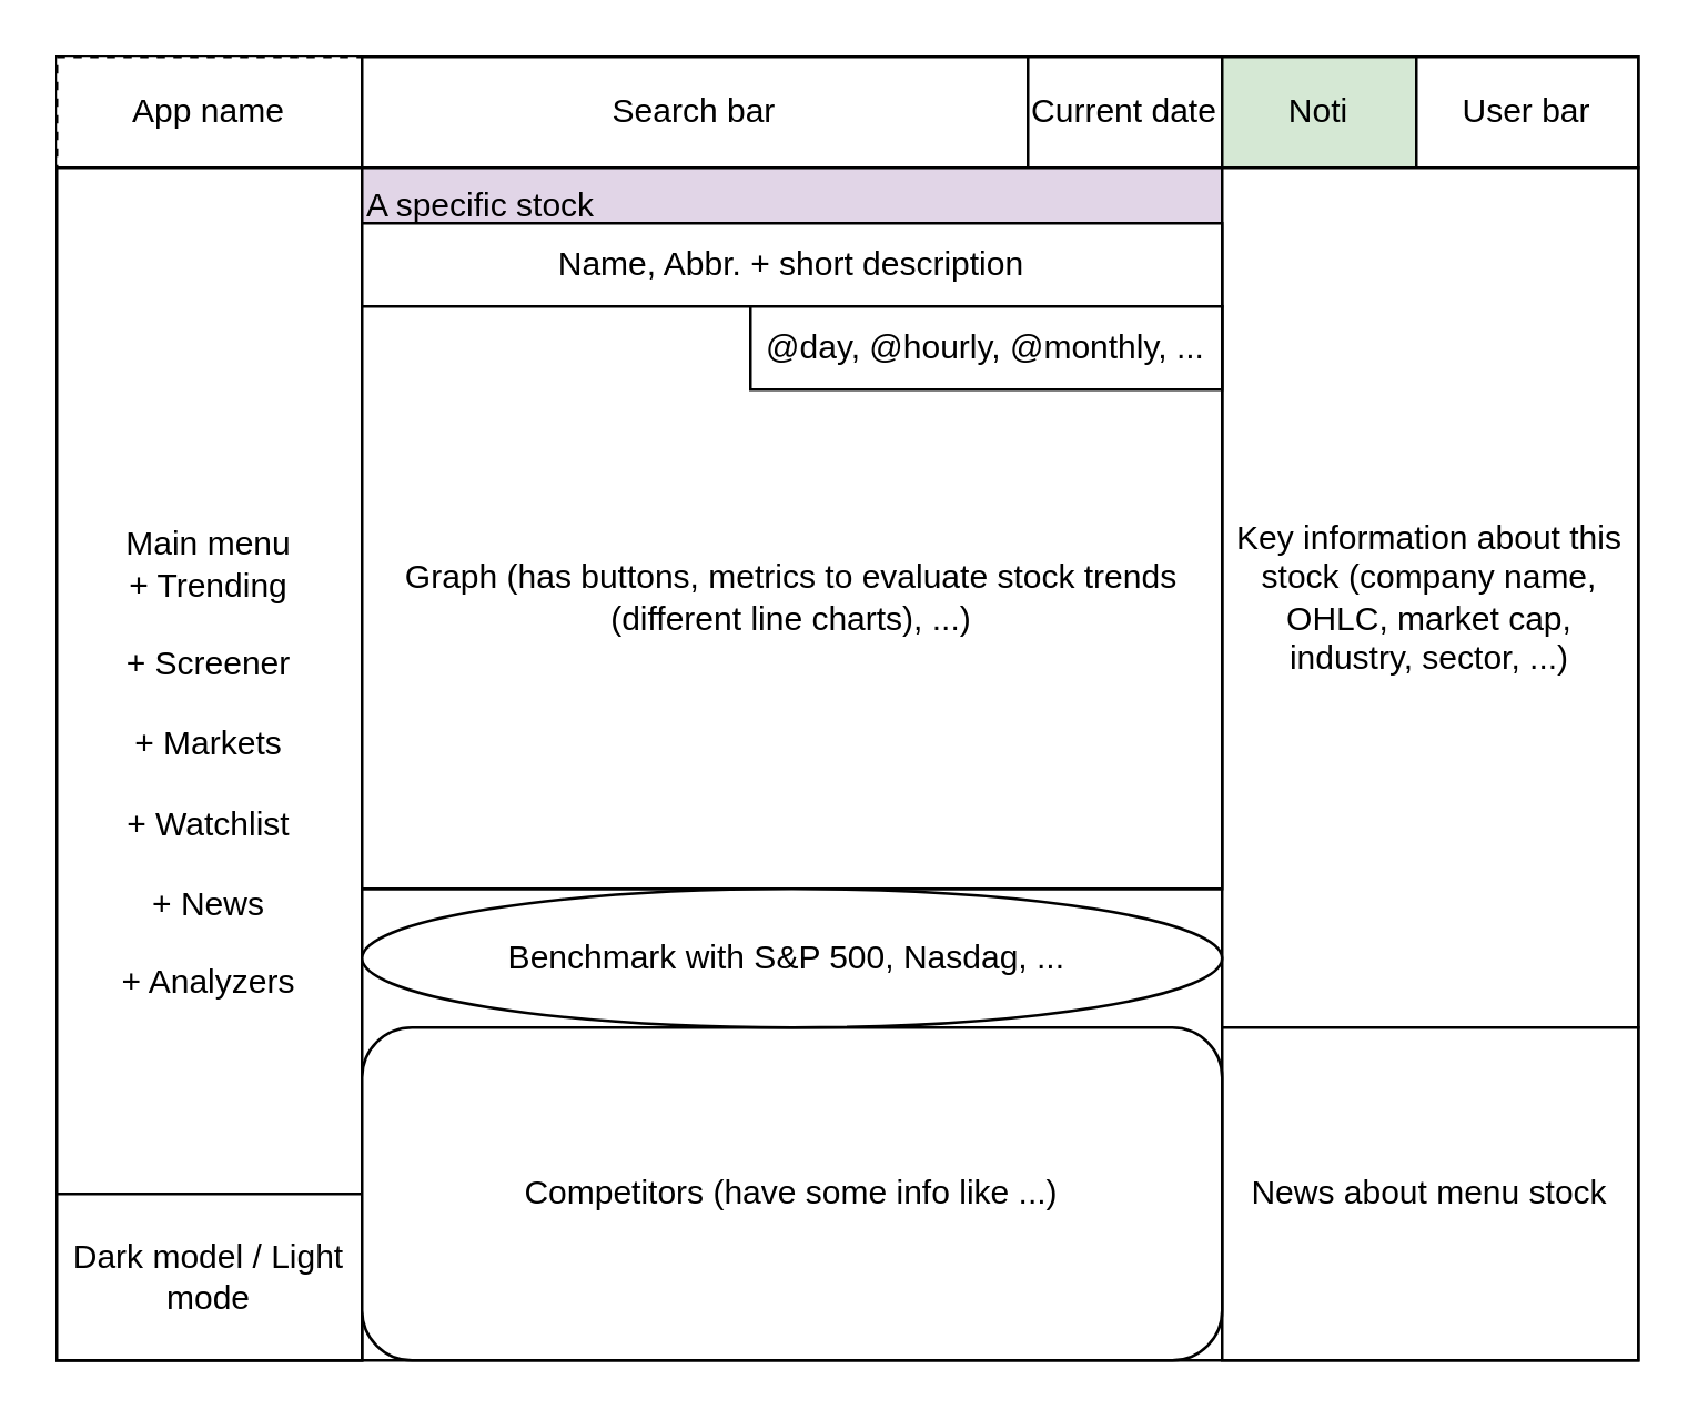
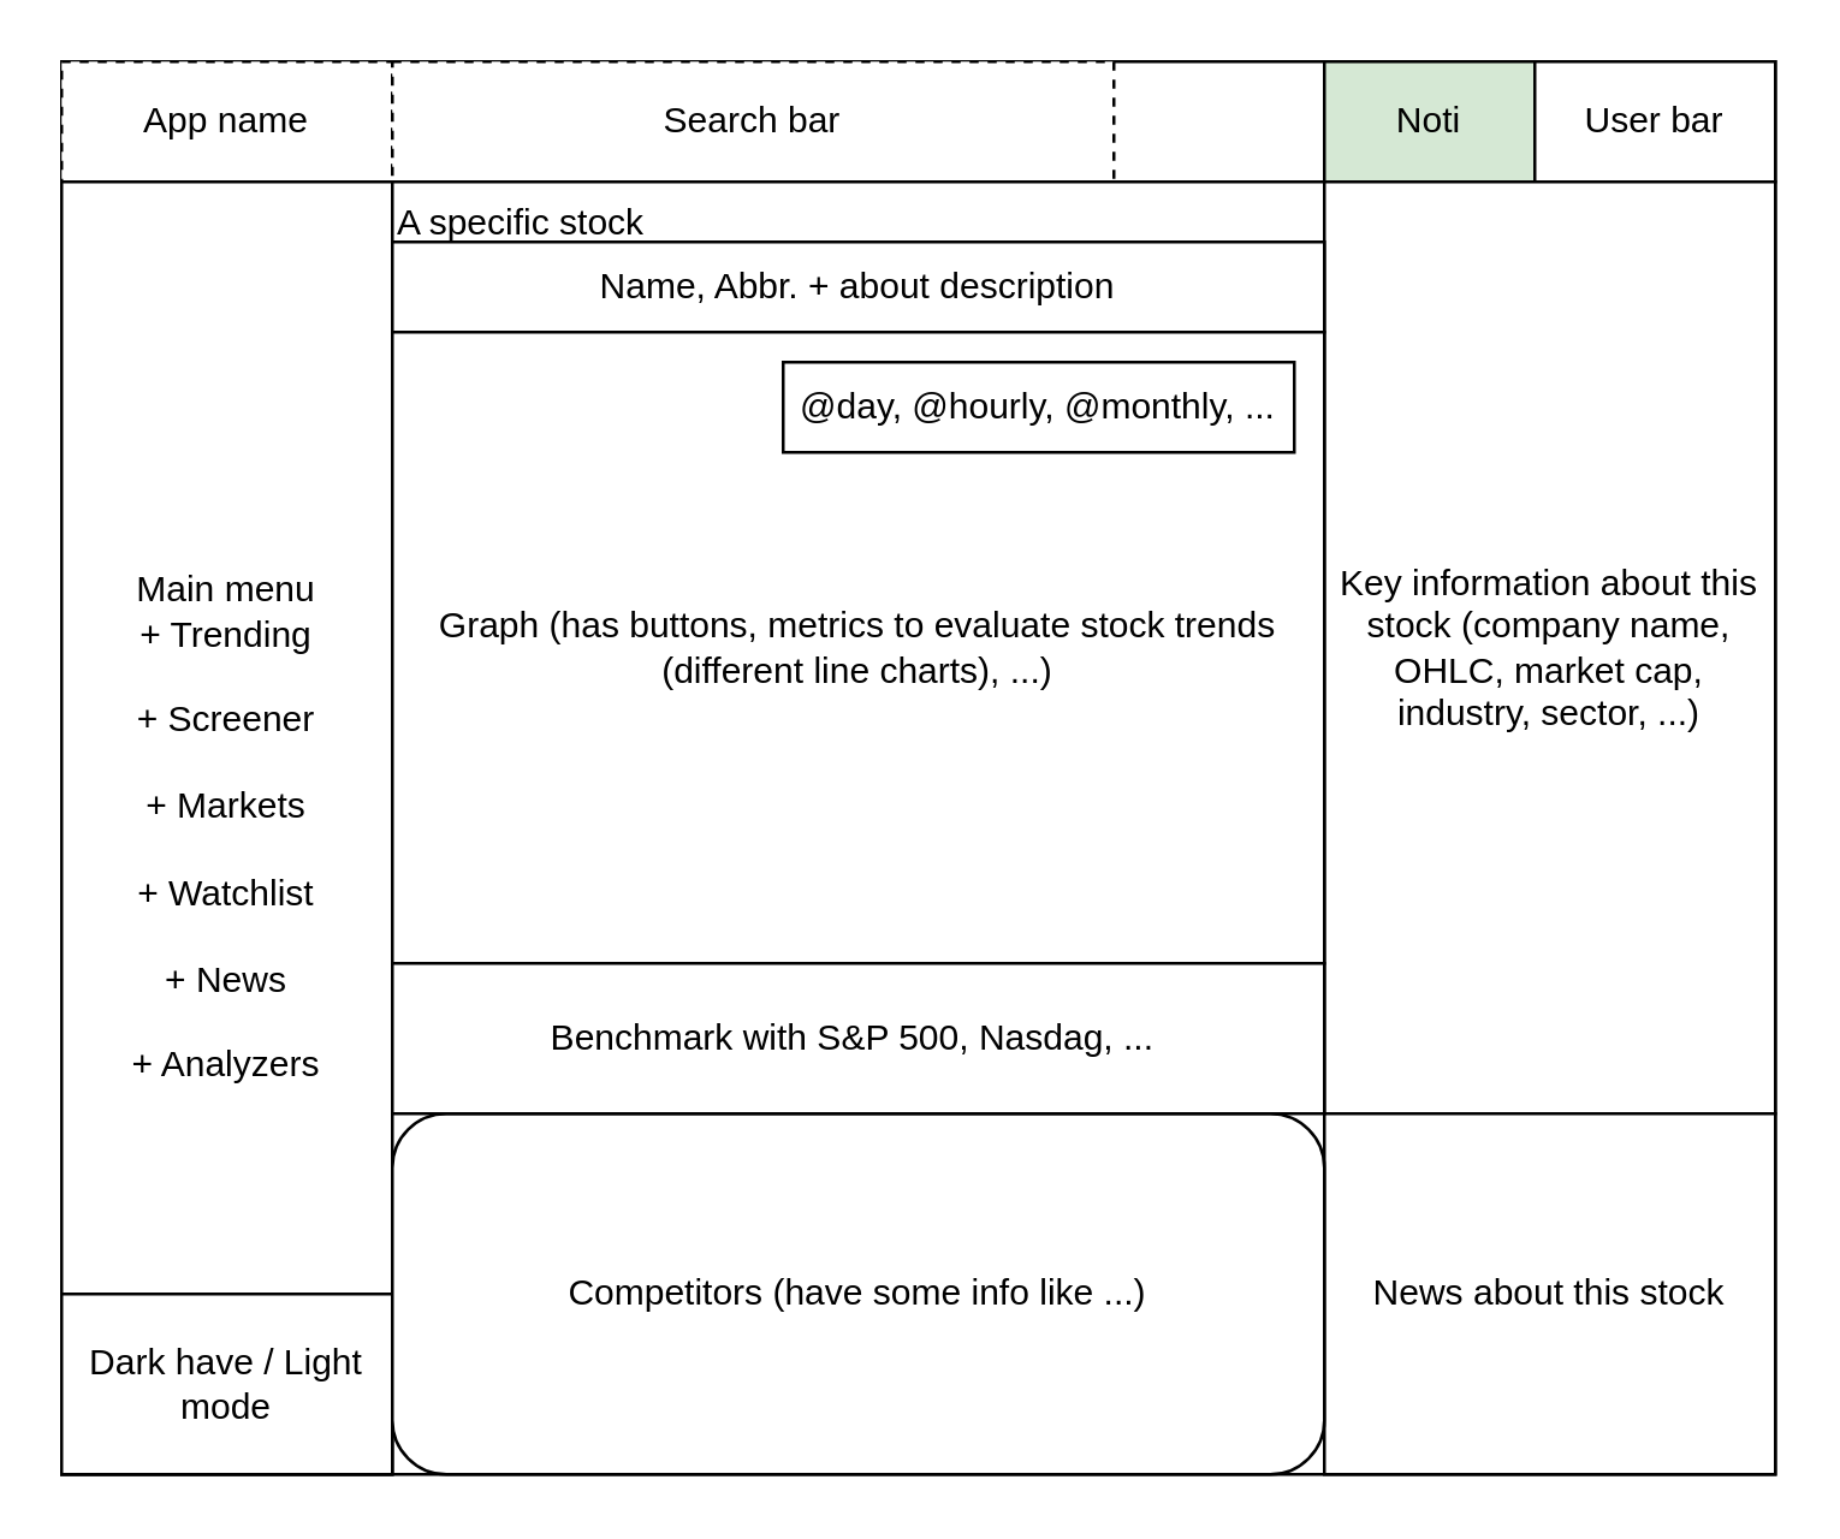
  <mxCell id="0" />
  <mxCell id="1" parent="0" />
  <mxCell id="2" value="" style="rounded=0;whiteSpace=wrap;html=1;" vertex="1" parent="1"><mxGeometry x="20" y="20" width="570" height="470" as="geometry" /></mxCell>
  <mxCell id="3" value="App name" style="rounded=0;whiteSpace=wrap;html=1;dashed=1;" vertex="1" parent="1"><mxGeometry x="20" y="20" width="110" height="40" as="geometry" /></mxCell>
  <mxCell id="4" value="Main menu&lt;br&gt;+ Trending&lt;br&gt;&lt;br&gt;+ Screener&lt;br&gt;&lt;br&gt;+ Markets&lt;br&gt;&lt;br&gt;+ Watchlist&lt;br&gt;&lt;br&gt;+ News&lt;br&gt;&lt;br&gt;+ Analyzers" style="rounded=0;whiteSpace=wrap;html=1;" vertex="1" parent="1"><mxGeometry x="20" y="60" width="110" height="430" as="geometry" /></mxCell>
- <mxCell id="5" value="Dark model / Light mode" style="rounded=0;whiteSpace=wrap;html=1;" vertex="1" parent="1"><mxGeometry x="20" y="430" width="110" height="60" as="geometry" /></mxCell>
- <mxCell id="6" value="Search bar" style="rounded=0;whiteSpace=wrap;html=1;" vertex="1" parent="1"><mxGeometry x="130" y="20" width="240" height="40" as="geometry" /></mxCell>
- <mxCell id="7" value="Current date" style="rounded=0;whiteSpace=wrap;html=1;" vertex="1" parent="1"><mxGeometry x="370" y="20" width="70" height="40" as="geometry" /></mxCell>
+ <mxCell id="5" value="Dark have / Light mode" style="rounded=0;whiteSpace=wrap;html=1;" vertex="1" parent="1"><mxGeometry x="20" y="430" width="110" height="60" as="geometry" /></mxCell>
+ <mxCell id="6" value="Search bar" style="rounded=0;whiteSpace=wrap;html=1;dashed=1;" vertex="1" parent="1"><mxGeometry x="130" y="20" width="240" height="40" as="geometry" /></mxCell>
  <mxCell id="8" value="Noti" style="rounded=0;whiteSpace=wrap;html=1;fillColor=#d5e8d4;" vertex="1" parent="1"><mxGeometry x="440" y="20" width="70" height="40" as="geometry" /></mxCell>
  <mxCell id="9" value="User bar" style="rounded=0;whiteSpace=wrap;html=1;" vertex="1" parent="1"><mxGeometry x="510" y="20" width="80" height="40" as="geometry" /></mxCell>
- <mxCell id="10" value="A specific stock" style="rounded=0;whiteSpace=wrap;html=1;align=left;verticalAlign=top;fillColor=#e1d5e7;" vertex="1" parent="1"><mxGeometry x="130" y="60" width="310" height="260" as="geometry" /></mxCell>
+ <mxCell id="10" value="A specific stock" style="rounded=0;whiteSpace=wrap;html=1;align=left;verticalAlign=top;" vertex="1" parent="1"><mxGeometry x="130" y="60" width="310" height="260" as="geometry" /></mxCell>
  <mxCell id="11" value="Key information about this stock (company name, OHLC, market cap, industry, sector, ...)" style="rounded=0;whiteSpace=wrap;html=1;" vertex="1" parent="1"><mxGeometry x="440" y="60" width="150" height="310" as="geometry" /></mxCell>
- <mxCell id="12" value="News about menu stock" style="rounded=0;whiteSpace=wrap;html=1;" vertex="1" parent="1"><mxGeometry x="440" y="370" width="150" height="120" as="geometry" /></mxCell>
- <mxCell id="13" value="Name, Abbr. + short description" style="rounded=0;whiteSpace=wrap;html=1;" vertex="1" parent="1"><mxGeometry x="130" y="80" width="310" height="30" as="geometry" /></mxCell>
+ <mxCell id="12" value="News about this stock" style="rounded=0;whiteSpace=wrap;html=1;" vertex="1" parent="1"><mxGeometry x="440" y="370" width="150" height="120" as="geometry" /></mxCell>
+ <mxCell id="13" value="Name, Abbr. + about description" style="rounded=0;whiteSpace=wrap;html=1;" vertex="1" parent="1"><mxGeometry x="130" y="80" width="310" height="30" as="geometry" /></mxCell>
  <mxCell id="14" value="Graph (has buttons, metrics to evaluate stock trends (different line charts), ...)" style="rounded=0;whiteSpace=wrap;html=1;" vertex="1" parent="1"><mxGeometry x="130" y="110" width="310" height="210" as="geometry" /></mxCell>
  <mxCell id="15" value="Competitors (have some info like ...)" style="whiteSpace=wrap;html=1;rounded=1;" vertex="1" parent="1"><mxGeometry x="130" y="370" width="310" height="120" as="geometry" /></mxCell>
- <mxCell id="16" value="@day, @hourly, @monthly, ..." style="rounded=0;whiteSpace=wrap;html=1;" vertex="1" parent="1"><mxGeometry x="270" y="110" width="170" height="30" as="geometry" /></mxCell>
- <mxCell id="17" value="Benchmark with S&amp;amp;P 500, Nasdag, ...&amp;nbsp;" style="ellipse;whiteSpace=wrap;html=1;" vertex="1" parent="1"><mxGeometry x="130" y="320" width="310" height="50" as="geometry" /></mxCell>
+ <mxCell id="16" value="@day, @hourly, @monthly, ..." style="rounded=0;whiteSpace=wrap;html=1;" vertex="1" parent="1"><mxGeometry x="260" y="120" width="170" height="30" as="geometry" /></mxCell>
+ <mxCell id="17" value="Benchmark with S&amp;amp;P 500, Nasdag, ...&amp;nbsp;" style="rounded=0;whiteSpace=wrap;html=1;" vertex="1" parent="1"><mxGeometry x="130" y="320" width="310" height="50" as="geometry" /></mxCell>
  <mxCell id="18" style="edgeStyle=orthogonalEdgeStyle;rounded=0;orthogonalLoop=1;jettySize=auto;html=1;exitX=0.5;exitY=1;exitDx=0;exitDy=0;" edge="1" parent="1" source="10" target="10"><mxGeometry relative="1" as="geometry" /></mxCell>
